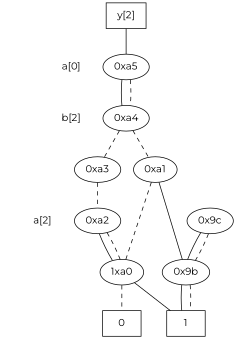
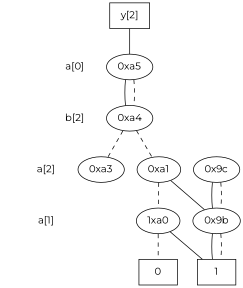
  digraph {
    fontname=Montserrat
    node [fontname=Montserrat]
    edge [dir=none fontname=Montserrat style=dashed]
    "CONST NODES" [shape=plaintext style=invis]
    " a[0] " [shape=plaintext]
    " b[2] " [shape=plaintext]
    " a[2] " [shape=plaintext]
+   " a[1] " [shape=plaintext]
    "  y[2]  " [shape=box]
    "0xa5"
    "0xa4"
    "0xa3"
    "0xa1"
-   "0xa2"
    "0x9c"
    n13 [label="1xa0"]
    "0x9b"
    n15 [label=0 shape=box]
    n16 [label=1 shape=box]
    subgraph sub_1 {
      "CONST NODES"
      " a[0] "
      " b[2] "
      " a[2] "
+     " a[1] "
    }
    subgraph sub_2 {
      rank=same
      "  y[2]  "
    }
    subgraph sub_3 {
      rank=same
      " a[0] "
      "0xa5"
    }
    subgraph sub_4 {
      rank=same
      " b[2] "
      "0xa4"
    }
    subgraph sub_5 {
      rank=same
      "0xa3"
      "0xa1"
    }
    subgraph sub_6 {
      rank=same
      " a[2] "
-     "0xa2"
      "0x9c"
    }
    subgraph sub_7 {
      rank=same
+     " a[1] "
      n13
      "0x9b"
    }
    subgraph sub_8 {
      rank=same
      "CONST NODES"
      subgraph sub_9 {
        rank=same
        n15
        n16
      }
    }
    " a[0] " -> " b[2] " [style=invis]
+   " a[2] " -> " a[1] " [style=invis]
+   " a[1] " -> "CONST NODES" [style=invis]
    "  y[2]  " -> "0xa5" [style=solid]
    "0xa5" -> "0xa4" [style=""]
    "0xa5" -> "0xa4"
    "0xa4" -> "0xa3"
    "0xa4" -> "0xa1"
-   "0xa3" -> "0xa2"
    "0xa1" -> n13
    "0xa1" -> "0x9b" [style=""]
-   "0xa2" -> n13 [style=""]
-   "0xa2" -> n13
    "0x9c" -> "0x9b" [style=""]
    "0x9c" -> "0x9b"
    n13 -> n15
    n13 -> n16 [style=""]
    "0x9b" -> n16 [style=""]
    "0x9b" -> n16
  }
